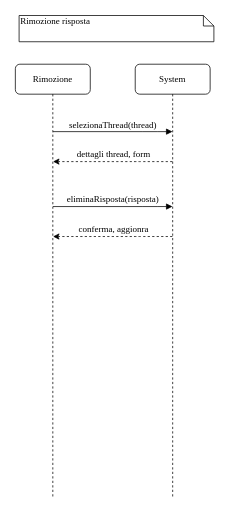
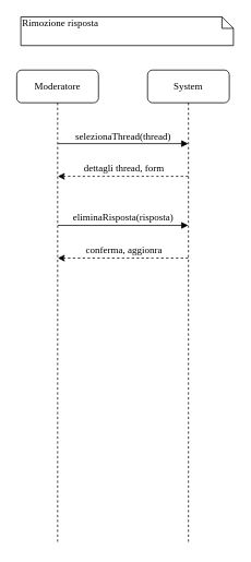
  <mxCell id="0" />
  <mxCell id="1" parent="0" />
  <mxCell id="2" value="System" style="shape=umlLifeline;perimeter=lifelinePerimeter;whiteSpace=wrap;html=1;container=1;collapsible=0;recursiveResize=0;outlineConnect=0;rounded=1;shadow=0;comic=0;labelBackgroundColor=none;strokeWidth=1;fontFamily=Verdana;fontSize=12;align=center;" vertex="1" parent="1"><mxGeometry x="180" y="85" width="100" height="580" as="geometry" /></mxCell>
- <mxCell id="3" value="Rimozione" style="shape=umlLifeline;perimeter=lifelinePerimeter;whiteSpace=wrap;html=1;container=1;collapsible=0;recursiveResize=0;outlineConnect=0;rounded=1;shadow=0;comic=0;labelBackgroundColor=none;strokeWidth=1;fontFamily=Verdana;fontSize=12;align=center;" vertex="1" parent="1"><mxGeometry x="20" y="85" width="100" height="580" as="geometry" /></mxCell>
+ <mxCell id="3" value="Moderatore" style="shape=umlLifeline;perimeter=lifelinePerimeter;whiteSpace=wrap;html=1;container=1;collapsible=0;recursiveResize=0;outlineConnect=0;rounded=1;shadow=0;comic=0;labelBackgroundColor=none;strokeWidth=1;fontFamily=Verdana;fontSize=12;align=center;" vertex="1" parent="1"><mxGeometry x="20" y="85" width="100" height="580" as="geometry" /></mxCell>
  <mxCell id="4" value="Rimozione risposta" style="shape=note;whiteSpace=wrap;html=1;size=14;verticalAlign=top;align=left;spacingTop=-6;rounded=0;shadow=0;comic=0;labelBackgroundColor=none;strokeWidth=1;fontFamily=Verdana;fontSize=12" vertex="1" parent="1"><mxGeometry x="25" y="20" width="260" height="35" as="geometry" /></mxCell>
  <mxCell id="5" value="" style="endArrow=none;dashed=1;html=1;startArrow=classic;startFill=1;" edge="1" parent="1"><mxGeometry width="50" height="50" relative="1" as="geometry"><mxPoint x="70.25" y="215" as="sourcePoint" /><mxPoint x="229.75" y="215" as="targetPoint" /><Array as="points"><mxPoint x="160.25" y="215" /><mxPoint x="180.75" y="215" /></Array></mxGeometry></mxCell>
  <mxCell id="6" value="dettagli thread, form" style="edgeLabel;html=1;align=center;verticalAlign=middle;resizable=0;points=[];fontSize=12;fontFamily=Verdana;" vertex="1" connectable="0" parent="5"><mxGeometry x="-0.1" y="3" relative="1" as="geometry"><mxPoint x="7.75" y="-7" as="offset" /></mxGeometry></mxCell>
  <mxCell id="7" value="selezionaThread(thread)" style="html=1;verticalAlign=bottom;endArrow=block;labelBackgroundColor=none;fontFamily=Verdana;fontSize=12;edgeStyle=elbowEdgeStyle;elbow=vertical;" edge="1" parent="1"><mxGeometry x="0.003" relative="1" as="geometry"><mxPoint x="70.25" y="175" as="sourcePoint" /><mxPoint x="229.75" y="175" as="targetPoint" /><Array as="points"><mxPoint x="200.25" y="175" /><mxPoint x="200.25" y="165" /><mxPoint x="200.25" y="155" /></Array><mxPoint as="offset" /></mxGeometry></mxCell>
  <mxCell id="8" value="eliminaRisposta(risposta)" style="html=1;verticalAlign=bottom;endArrow=block;labelBackgroundColor=none;fontFamily=Verdana;fontSize=12;edgeStyle=elbowEdgeStyle;elbow=vertical;" edge="1" parent="1"><mxGeometry x="0.003" relative="1" as="geometry"><mxPoint x="70.25" y="275" as="sourcePoint" /><mxPoint x="229.75" y="275" as="targetPoint" /><Array as="points"><mxPoint x="200.25" y="275" /><mxPoint x="200.25" y="265" /><mxPoint x="200.25" y="255" /></Array><mxPoint as="offset" /></mxGeometry></mxCell>
  <mxCell id="9" value="" style="endArrow=none;dashed=1;html=1;startArrow=classic;startFill=1;" edge="1" parent="1"><mxGeometry width="50" height="50" relative="1" as="geometry"><mxPoint x="70.25" y="315" as="sourcePoint" /><mxPoint x="229.75" y="315" as="targetPoint" /><Array as="points"><mxPoint x="160.25" y="315" /><mxPoint x="180.75" y="315" /></Array></mxGeometry></mxCell>
  <mxCell id="10" value="conferma, aggionra" style="edgeLabel;html=1;align=center;verticalAlign=middle;resizable=0;points=[];fontSize=12;fontFamily=Verdana;" vertex="1" connectable="0" parent="9"><mxGeometry x="-0.1" y="3" relative="1" as="geometry"><mxPoint x="7.75" y="-7" as="offset" /></mxGeometry></mxCell>
